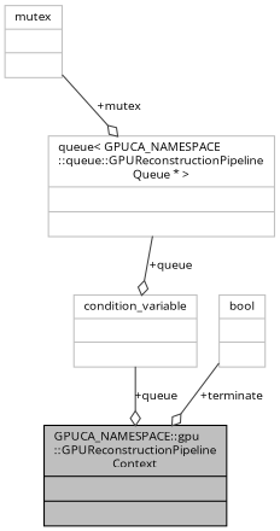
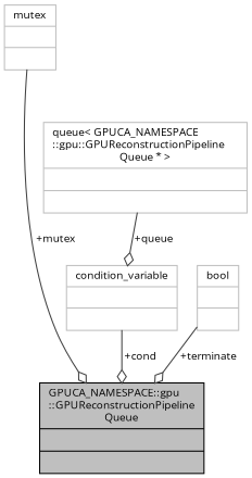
  digraph {
    fontname="Open Sans"
    node [color=grey75 fontname="Open Sans" fontsize=10 shape=record]
    edge [arrowhead=odiamond color=grey25 fontname="Open Sans" fontsize=10 labelfontname=Helvetica labelfontsize=10 style=solid]
-   n1 [color=black fillcolor=grey75 fontcolor=black height=0.2 label="{GPUCA_NAMESPACE::gpu\l::GPUReconstructionPipeline\lContext\n||}" style=filled width=0.4]
+   n1 [color=black fillcolor=grey75 fontcolor=black height=0.2 label="{GPUCA_NAMESPACE::gpu\l::GPUReconstructionPipeline\lQueue\n||}" style=filled width=0.4]
    n2 [height=0.2 label="{condition_variable\n||}" width=0.4]
    n3 [height=0.2 label="{mutex\n||}" width=0.4]
    n4 [height=0.2 label="{bool\n||}" width=0.4]
-   n5 [height=0.2 label="{queue\< GPUCA_NAMESPACE\l::queue::GPUReconstructionPipeline\lQueue * \>\n||}" width=0.4]
-   n2 -> n1 [label=" +queue"]
-   n3 -> n5 [label=" +mutex"]
+   n5 [height=0.2 label="{queue\< GPUCA_NAMESPACE\l::gpu::GPUReconstructionPipeline\lQueue * \>\n||}" width=0.4]
+   n2 -> n1 [label=" +cond"]
+   n3 -> n1 [label=" +mutex"]
    n4 -> n1 [label=" +terminate"]
    n5 -> n2 [label=" +queue"]
  }
